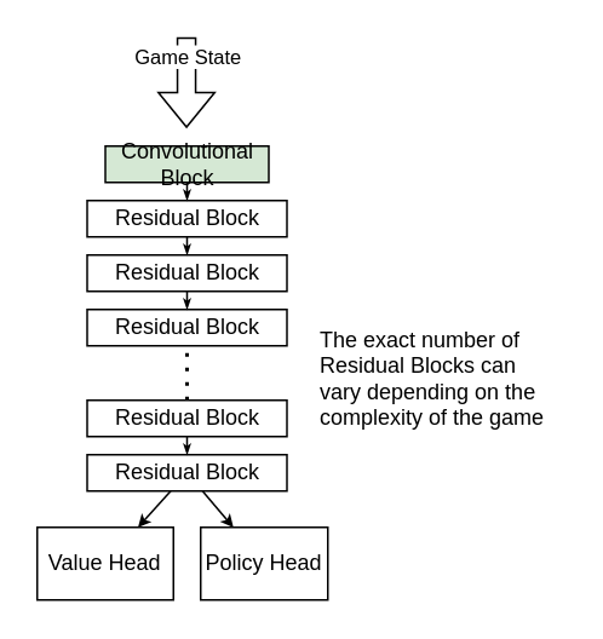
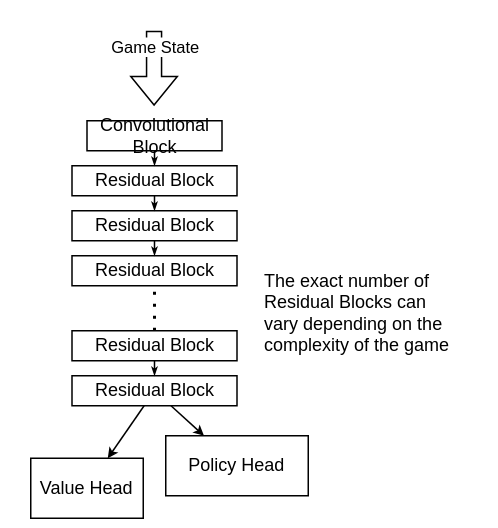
  <mxCell id="0" />
  <mxCell id="1" parent="0" />
  <mxCell id="2" value="&lt;div&gt;Residual Block&lt;br&gt;&lt;/div&gt;" style="rounded=0;whiteSpace=wrap;html=1;" vertex="1" parent="1"><mxGeometry x="47.5" y="110" width="110" height="20" as="geometry" /></mxCell>
  <mxCell id="3" value="&lt;div&gt;Residual Block&lt;br&gt;&lt;/div&gt;" style="rounded=0;whiteSpace=wrap;html=1;" vertex="1" parent="1"><mxGeometry x="47.5" y="140" width="110" height="20" as="geometry" /></mxCell>
  <mxCell id="4" value="&lt;div&gt;Residual Block&lt;br&gt;&lt;/div&gt;" style="rounded=0;whiteSpace=wrap;html=1;" vertex="1" parent="1"><mxGeometry x="47.5" y="220" width="110" height="20" as="geometry" /></mxCell>
  <mxCell id="5" value="&lt;div&gt;Residual Block&lt;br&gt;&lt;/div&gt;" style="rounded=0;whiteSpace=wrap;html=1;" vertex="1" parent="1"><mxGeometry x="47.5" y="250" width="110" height="20" as="geometry" /></mxCell>
  <mxCell id="6" value="" style="endArrow=none;dashed=1;html=1;dashPattern=1 3;strokeWidth=2;rounded=0;curved=0;" edge="1" parent="1" source="4" target="17"><mxGeometry width="50" height="50" relative="1" as="geometry"><mxPoint x="102.36" y="210" as="sourcePoint" /><mxPoint x="110" y="190" as="targetPoint" /></mxGeometry></mxCell>
- <mxCell id="7" value="Convolutional Block" style="rounded=0;whiteSpace=wrap;html=1;fillColor=#d5e8d4;" vertex="1" parent="1"><mxGeometry x="57.5" y="80" width="90" height="20" as="geometry" /></mxCell>
+ <mxCell id="7" value="Convolutional Block" style="rounded=0;whiteSpace=wrap;html=1;" vertex="1" parent="1"><mxGeometry x="57.5" y="80" width="90" height="20" as="geometry" /></mxCell>
  <mxCell id="8" value="" style="endArrow=classicThin;html=1;rounded=0;endFill=1;fontSize=9;startSize=6;endSize=3;" edge="1" parent="1" source="7" target="2"><mxGeometry width="50" height="50" relative="1" as="geometry"><mxPoint x="103" y="100" as="sourcePoint" /><mxPoint x="140" y="140" as="targetPoint" /></mxGeometry></mxCell>
  <mxCell id="9" value="" style="endArrow=classicThin;html=1;rounded=0;endFill=1;fontSize=9;startSize=6;endSize=3;" edge="1" parent="1" source="2" target="3"><mxGeometry width="50" height="50" relative="1" as="geometry"><mxPoint x="123" y="120" as="sourcePoint" /><mxPoint x="123" y="130" as="targetPoint" /></mxGeometry></mxCell>
  <mxCell id="10" value="" style="endArrow=classicThin;html=1;rounded=0;endFill=1;fontSize=9;startSize=6;endSize=3;" edge="1" parent="1" source="4" target="5"><mxGeometry width="50" height="50" relative="1" as="geometry"><mxPoint x="133" y="130" as="sourcePoint" /><mxPoint x="133" y="140" as="targetPoint" /></mxGeometry></mxCell>
  <mxCell id="11" value="" style="endArrow=classic;html=1;rounded=0;endSize=4;" edge="1" parent="1" source="5" target="12"><mxGeometry width="50" height="50" relative="1" as="geometry"><mxPoint x="100" y="190" as="sourcePoint" /><mxPoint x="150" y="310" as="targetPoint" /></mxGeometry></mxCell>
- <mxCell id="12" value="Policy Head" style="rounded=0;whiteSpace=wrap;html=1;" vertex="1" parent="1"><mxGeometry x="110" y="290" width="70" height="40" as="geometry" /></mxCell>
- <mxCell id="13" value="Value Head" style="rounded=0;whiteSpace=wrap;html=1;" vertex="1" parent="1"><mxGeometry x="20" y="290" width="75" height="40" as="geometry" /></mxCell>
+ <mxCell id="12" value="Policy Head" style="rounded=0;whiteSpace=wrap;html=1;" vertex="1" parent="1"><mxGeometry x="110" y="290" width="95" height="40" as="geometry" /></mxCell>
+ <mxCell id="13" value="Value Head" style="rounded=0;whiteSpace=wrap;html=1;" vertex="1" parent="1"><mxGeometry x="20" y="305" width="75" height="40" as="geometry" /></mxCell>
  <mxCell id="14" value="" style="endArrow=classic;html=1;rounded=0;endSize=4;" edge="1" parent="1" source="5" target="13"><mxGeometry width="50" height="50" relative="1" as="geometry"><mxPoint x="100" y="190" as="sourcePoint" /><mxPoint x="150" y="140" as="targetPoint" /></mxGeometry></mxCell>
  <mxCell id="15" value="" style="shape=flexArrow;endArrow=classic;html=1;rounded=0;" edge="1" parent="1"><mxGeometry width="50" height="50" relative="1" as="geometry"><mxPoint x="102.21" y="20" as="sourcePoint" /><mxPoint x="102.21" y="70" as="targetPoint" /></mxGeometry></mxCell>
  <mxCell id="16" value="&lt;div&gt;Game State&lt;/div&gt;" style="edgeLabel;html=1;align=center;verticalAlign=middle;resizable=0;points=[];" vertex="1" connectable="0" parent="15"><mxGeometry x="-0.274" relative="1" as="geometry"><mxPoint y="-8" as="offset" /></mxGeometry></mxCell>
  <mxCell id="17" value="&lt;div&gt;Residual Block&lt;br&gt;&lt;/div&gt;" style="rounded=0;whiteSpace=wrap;html=1;" vertex="1" parent="1"><mxGeometry x="47.5" y="170" width="110" height="20" as="geometry" /></mxCell>
  <mxCell id="18" value="" style="endArrow=classicThin;html=1;rounded=0;endFill=1;fontSize=9;startSize=6;endSize=3;" edge="1" parent="1" source="3" target="17"><mxGeometry width="50" height="50" relative="1" as="geometry"><mxPoint x="113" y="140" as="sourcePoint" /><mxPoint x="113" y="150" as="targetPoint" /></mxGeometry></mxCell>
  <mxCell id="19" value="The exact number of Residual Blocks can vary depending on the complexity of the game" style="text;strokeColor=none;fillColor=none;align=left;verticalAlign=middle;spacingLeft=4;spacingRight=4;overflow=hidden;points=[[0,0.5],[1,0.5]];portConstraint=eastwest;rotatable=0;whiteSpace=wrap;html=1;" vertex="1" parent="1"><mxGeometry x="170" y="165" width="140" height="85" as="geometry" /></mxCell>
